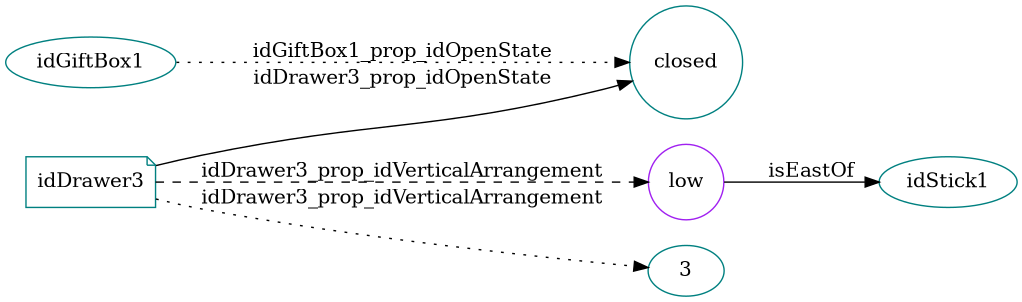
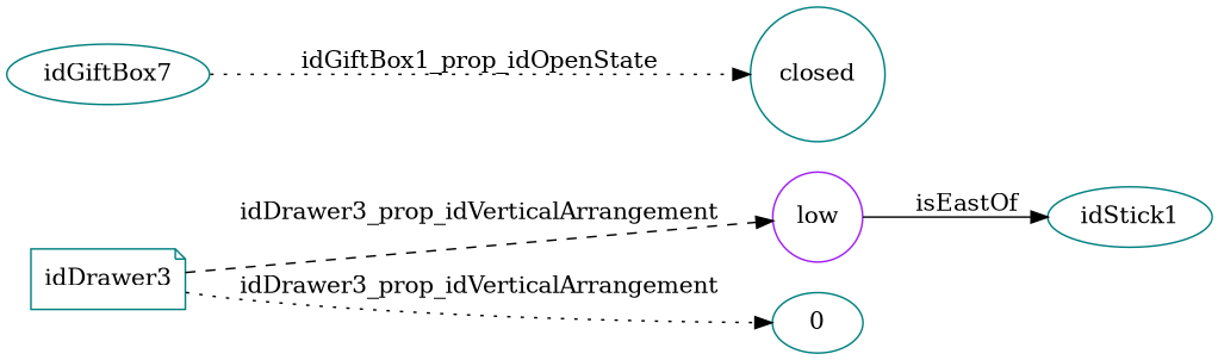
  strict digraph {
    rankdir=LR
    node [color=teal shape=ellipse]
    edge [edge_type=property style=solid]
    idDrawer3 [node_type=entity_node root=root shape=note]
    closed [shape=circle]
    low [color=purple shape=circle]
-   3
+   3 [label=0]
    idStick1
-   idGiftBox1
-   idDrawer3 -> closed [label=idDrawer3_prop_idOpenState]
+   idGiftBox1 [label=idGiftBox7]
    idDrawer3 -> low [label=idDrawer3_prop_idVerticalArrangement style=dashed]
    idDrawer3 -> 3 [label=idDrawer3_prop_idVerticalArrangement style=dotted]
    low -> idStick1 [edge_type=relationship label=isEastOf]
    idGiftBox1 -> closed [label=idGiftBox1_prop_idOpenState style=dotted]
  }
